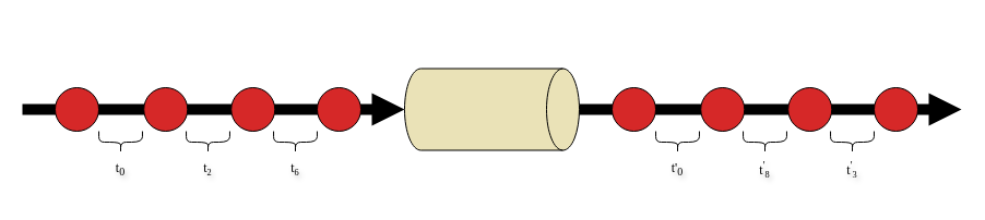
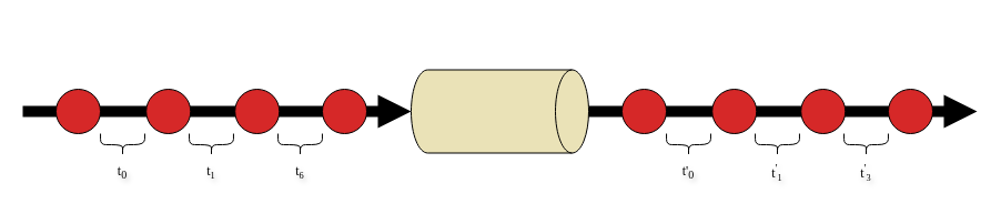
  <mxCell id="0" />
  <mxCell id="1" parent="0" />
  <mxCell id="2" value="" style="shape=arrow;endArrow=classic;html=1;rounded=0;fillColor=#000000;strokeColor=none;fontFamily=Fira Mono;textShadow=1;" edge="1" parent="1" target="4"><mxGeometry width="50" height="50" relative="1" as="geometry"><mxPoint x="20" y="100" as="sourcePoint" /><mxPoint x="360" y="100" as="targetPoint" /></mxGeometry></mxCell>
  <mxCell id="3" value="" style="ellipse;whiteSpace=wrap;html=1;aspect=fixed;fillColor=#D62828;strokeColor=#000000;fontFamily=Fira Mono;textShadow=1;" vertex="1" parent="1"><mxGeometry x="290" y="80" width="40" height="40" as="geometry" /></mxCell>
  <mxCell id="4" value="" style="shape=cylinder3;whiteSpace=wrap;html=1;boundedLbl=1;backgroundOutline=1;size=15;rotation=90;fillColor=#EAE2B7;strokeColor=#000000;fontFamily=Fira Mono;textShadow=1;" vertex="1" parent="1"><mxGeometry x="412.5" y="20" width="75" height="160" as="geometry" /></mxCell>
  <mxCell id="5" value="" style="shape=curlyBracket;whiteSpace=wrap;html=1;rounded=1;flipH=1;labelPosition=right;verticalLabelPosition=middle;align=left;verticalAlign=middle;rotation=90;gradientColor=none;fillColor=#000000;strokeColor=#000000;fontFamily=Fira Mono;textShadow=1;" vertex="1" parent="1"><mxGeometry x="100" y="110.07" width="20" height="39.9" as="geometry" /></mxCell>
  <mxCell id="6" value="t&lt;sub&gt;0&lt;/sub&gt;" style="text;html=1;align=center;verticalAlign=middle;whiteSpace=wrap;rounded=0;fontFamily=Fira Mono;textShadow=1;" vertex="1" parent="1"><mxGeometry x="80" y="140" width="60" height="30" as="geometry" /></mxCell>
  <mxCell id="7" value="" style="ellipse;whiteSpace=wrap;html=1;aspect=fixed;fillColor=#D62828;strokeColor=#000000;fontFamily=Fira Mono;textShadow=1;" vertex="1" parent="1"><mxGeometry x="211.25" y="80" width="40" height="40" as="geometry" /></mxCell>
  <mxCell id="8" value="" style="ellipse;whiteSpace=wrap;html=1;aspect=fixed;fillColor=#D62828;strokeColor=#000000;fontFamily=Fira Mono;textShadow=1;" vertex="1" parent="1"><mxGeometry x="131.25" y="80" width="40" height="40" as="geometry" /></mxCell>
  <mxCell id="9" value="" style="ellipse;whiteSpace=wrap;html=1;aspect=fixed;fillColor=#D62828;strokeColor=#000000;fontFamily=Fira Mono;textShadow=1;" vertex="1" parent="1"><mxGeometry x="50" y="80" width="40" height="40" as="geometry" /></mxCell>
  <mxCell id="10" value="" style="shape=curlyBracket;whiteSpace=wrap;html=1;rounded=1;flipH=1;labelPosition=right;verticalLabelPosition=middle;align=left;verticalAlign=middle;rotation=90;gradientColor=none;fillColor=#000000;strokeColor=#000000;fontFamily=Fira Mono;textShadow=1;" vertex="1" parent="1"><mxGeometry x="180" y="110.07" width="20" height="39.9" as="geometry" /></mxCell>
  <mxCell id="11" value="" style="shape=curlyBracket;whiteSpace=wrap;html=1;rounded=1;flipH=1;labelPosition=right;verticalLabelPosition=middle;align=left;verticalAlign=middle;rotation=90;gradientColor=none;fillColor=#000000;strokeColor=#000000;fontFamily=Fira Mono;textShadow=1;" vertex="1" parent="1"><mxGeometry x="260" y="110.07" width="20" height="39.9" as="geometry" /></mxCell>
- <mxCell id="12" value="t&lt;span style=&quot;font-size: 10px;&quot;&gt;&lt;sub&gt;2&lt;/sub&gt;&lt;/span&gt;" style="text;html=1;align=center;verticalAlign=middle;whiteSpace=wrap;rounded=0;fontFamily=Fira Mono;textShadow=1;" vertex="1" parent="1"><mxGeometry x="160" y="140" width="60" height="30" as="geometry" /></mxCell>
+ <mxCell id="12" value="t&lt;span style=&quot;font-size: 10px;&quot;&gt;&lt;sub&gt;1&lt;/sub&gt;&lt;/span&gt;" style="text;html=1;align=center;verticalAlign=middle;whiteSpace=wrap;rounded=0;fontFamily=Fira Mono;textShadow=1;" vertex="1" parent="1"><mxGeometry x="160" y="140" width="60" height="30" as="geometry" /></mxCell>
  <mxCell id="13" value="t&lt;span style=&quot;font-size: 10px;&quot;&gt;&lt;sub&gt;6&lt;/sub&gt;&lt;/span&gt;" style="text;html=1;align=center;verticalAlign=middle;whiteSpace=wrap;rounded=0;fontFamily=Fira Mono;textShadow=1;" vertex="1" parent="1"><mxGeometry x="240" y="140" width="60" height="30" as="geometry" /></mxCell>
  <mxCell id="14" value="" style="shape=arrow;endArrow=classic;html=1;rounded=0;fillColor=#000000;strokeColor=none;fontFamily=Fira Mono;textShadow=1;" edge="1" parent="1"><mxGeometry width="50" height="50" relative="1" as="geometry"><mxPoint x="530" y="100" as="sourcePoint" /><mxPoint x="880" y="100" as="targetPoint" /></mxGeometry></mxCell>
  <mxCell id="15" value="" style="ellipse;whiteSpace=wrap;html=1;aspect=fixed;fillColor=#D62828;strokeColor=#000000;fontFamily=Fira Mono;textShadow=1;" vertex="1" parent="1"><mxGeometry x="800" y="80" width="40" height="40" as="geometry" /></mxCell>
  <mxCell id="16" value="" style="shape=curlyBracket;whiteSpace=wrap;html=1;rounded=1;flipH=1;labelPosition=right;verticalLabelPosition=middle;align=left;verticalAlign=middle;rotation=90;gradientColor=none;fillColor=#000000;strokeColor=#000000;fontFamily=Fira Mono;textShadow=1;" vertex="1" parent="1"><mxGeometry x="610" y="110.07" width="20" height="39.9" as="geometry" /></mxCell>
  <mxCell id="17" value="t'&lt;sub&gt;0&lt;/sub&gt;" style="text;html=1;align=center;verticalAlign=middle;whiteSpace=wrap;rounded=0;fontFamily=Fira Mono;textShadow=1;" vertex="1" parent="1"><mxGeometry x="590" y="140" width="60" height="30" as="geometry" /></mxCell>
  <mxCell id="18" value="" style="ellipse;whiteSpace=wrap;html=1;aspect=fixed;fillColor=#D62828;strokeColor=#000000;fontFamily=Fira Mono;textShadow=1;" vertex="1" parent="1"><mxGeometry x="721.25" y="80" width="40" height="40" as="geometry" /></mxCell>
  <mxCell id="19" value="" style="ellipse;whiteSpace=wrap;html=1;aspect=fixed;fillColor=#D62828;strokeColor=#000000;fontFamily=Fira Mono;textShadow=1;" vertex="1" parent="1"><mxGeometry x="641.25" y="80" width="40" height="40" as="geometry" /></mxCell>
  <mxCell id="20" value="" style="ellipse;whiteSpace=wrap;html=1;aspect=fixed;fillColor=#D62828;strokeColor=#000000;fontFamily=Fira Mono;textShadow=1;" vertex="1" parent="1"><mxGeometry x="560" y="80" width="40" height="40" as="geometry" /></mxCell>
  <mxCell id="21" value="" style="shape=curlyBracket;whiteSpace=wrap;html=1;rounded=1;flipH=1;labelPosition=right;verticalLabelPosition=middle;align=left;verticalAlign=middle;rotation=90;gradientColor=none;fillColor=#000000;strokeColor=#000000;fontFamily=Fira Mono;textShadow=1;" vertex="1" parent="1"><mxGeometry x="690" y="110.07" width="20" height="39.9" as="geometry" /></mxCell>
  <mxCell id="22" value="" style="shape=curlyBracket;whiteSpace=wrap;html=1;rounded=1;flipH=1;labelPosition=right;verticalLabelPosition=middle;align=left;verticalAlign=middle;rotation=90;gradientColor=none;fillColor=#000000;strokeColor=#000000;fontFamily=Fira Mono;textShadow=1;" vertex="1" parent="1"><mxGeometry x="770" y="110.07" width="20" height="39.9" as="geometry" /></mxCell>
- <mxCell id="23" value="t&lt;sup&gt;'&lt;/sup&gt;&lt;span style=&quot;font-size: 10px;&quot;&gt;&lt;sub&gt;8&lt;/sub&gt;&lt;/span&gt;" style="text;html=1;align=center;verticalAlign=middle;whiteSpace=wrap;rounded=0;fontFamily=Fira Mono;textShadow=1;" vertex="1" parent="1"><mxGeometry x="670" y="140" width="60" height="30" as="geometry" /></mxCell>
+ <mxCell id="23" value="t&lt;sup&gt;'&lt;/sup&gt;&lt;span style=&quot;font-size: 10px;&quot;&gt;&lt;sub&gt;1&lt;/sub&gt;&lt;/span&gt;" style="text;html=1;align=center;verticalAlign=middle;whiteSpace=wrap;rounded=0;fontFamily=Fira Mono;textShadow=1;" vertex="1" parent="1"><mxGeometry x="670" y="140" width="60" height="30" as="geometry" /></mxCell>
  <mxCell id="24" value="t&lt;sup&gt;'&lt;/sup&gt;&lt;span style=&quot;font-size: 10px;&quot;&gt;&lt;sub&gt;3&lt;/sub&gt;&lt;/span&gt;" style="text;html=1;align=center;verticalAlign=middle;whiteSpace=wrap;rounded=0;fontFamily=Fira Mono;textShadow=1;" vertex="1" parent="1"><mxGeometry x="750" y="140" width="60" height="30" as="geometry" /></mxCell>
